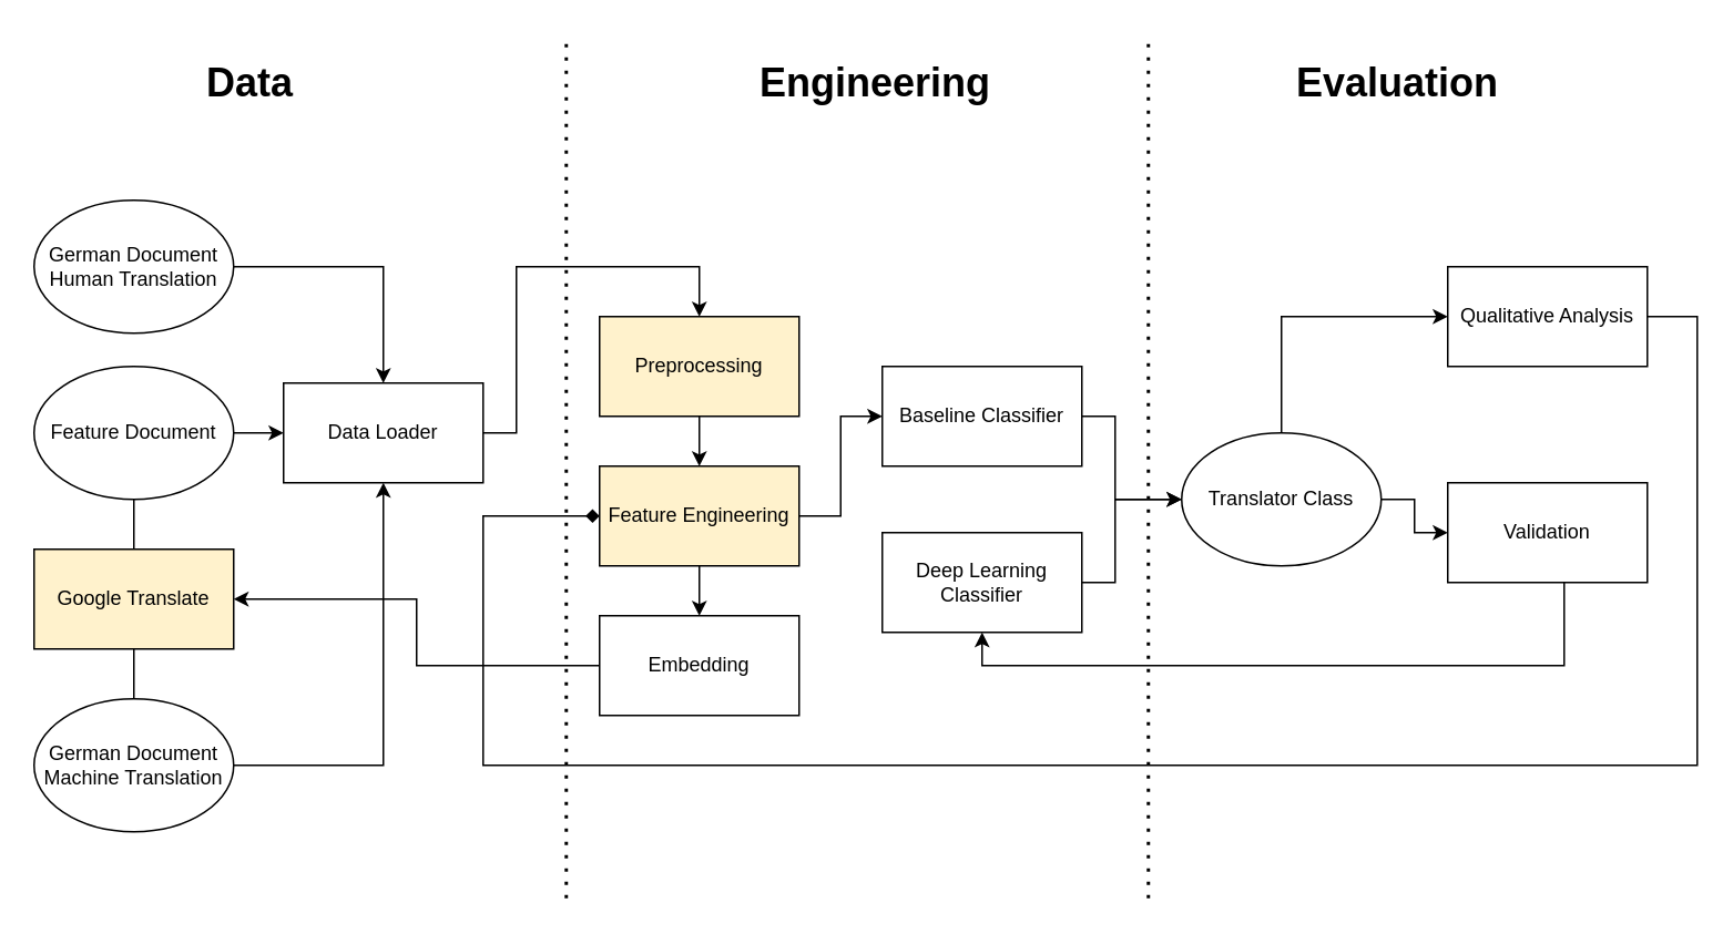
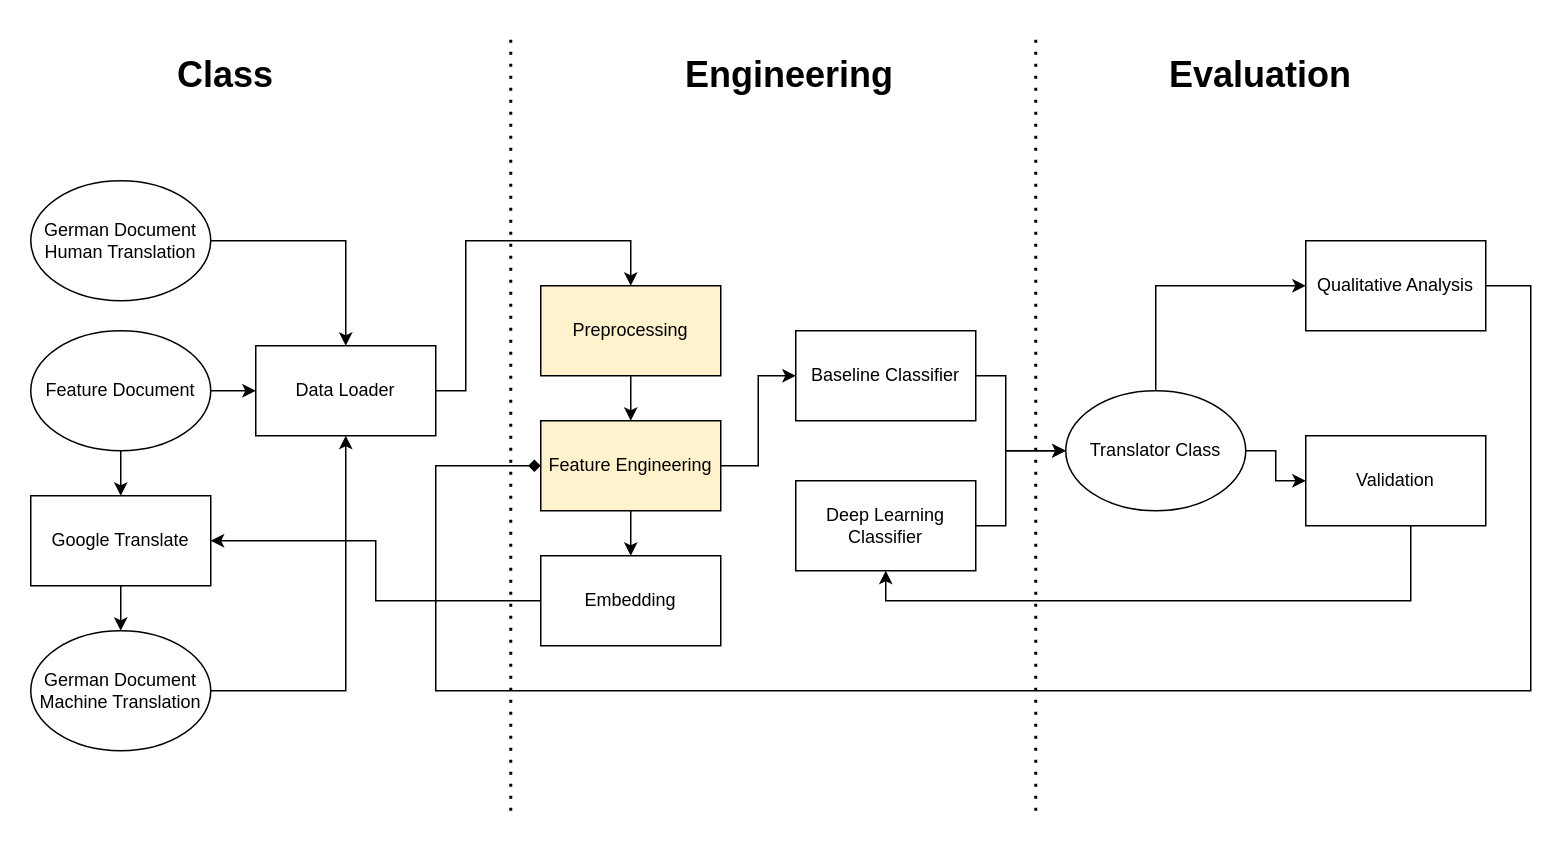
  <mxCell id="0" />
  <mxCell id="1" parent="0" />
  <mxCell id="2" value="" style="edgeStyle=orthogonalEdgeStyle;rounded=0;orthogonalLoop=1;jettySize=auto;html=1;endArrow=classic;endFill=1;" parent="1" source="3" target="15" edge="1"><mxGeometry relative="1" as="geometry"><Array as="points"><mxPoint x="310" y="260" /><mxPoint x="310" y="160" /><mxPoint x="420" y="160" /></Array></mxGeometry></mxCell>
  <mxCell id="3" value="Data Loader" style="rounded=0;whiteSpace=wrap;html=1;" parent="1" vertex="1"><mxGeometry x="170" y="230" width="120" height="60" as="geometry" /></mxCell>
  <mxCell id="4" style="edgeStyle=orthogonalEdgeStyle;rounded=0;orthogonalLoop=1;jettySize=auto;html=1;entryX=0;entryY=0.5;entryDx=0;entryDy=0;" edge="1" parent="1" source="5" target="18"><mxGeometry relative="1" as="geometry"><Array as="points"><mxPoint x="670" y="350" /><mxPoint x="670" y="300" /></Array></mxGeometry></mxCell>
  <mxCell id="5" value="Deep Learning Classifier" style="rounded=0;whiteSpace=wrap;html=1;" parent="1" vertex="1"><mxGeometry x="530" y="320" width="120" height="60" as="geometry" /></mxCell>
- <mxCell id="6" value="" style="edgeStyle=orthogonalEdgeStyle;rounded=0;orthogonalLoop=1;jettySize=auto;html=1;endArrow=none;" edge="1" parent="1" source="8" target="28"><mxGeometry relative="1" as="geometry" /></mxCell>
+ <mxCell id="6" value="" style="edgeStyle=orthogonalEdgeStyle;rounded=0;orthogonalLoop=1;jettySize=auto;html=1;" edge="1" parent="1" source="8" target="28"><mxGeometry relative="1" as="geometry" /></mxCell>
  <mxCell id="7" value="" style="edgeStyle=orthogonalEdgeStyle;rounded=0;orthogonalLoop=1;jettySize=auto;html=1;" edge="1" parent="1" source="8" target="3"><mxGeometry relative="1" as="geometry" /></mxCell>
  <mxCell id="8" value="Feature Document" style="ellipse;whiteSpace=wrap;html=1;" parent="1" vertex="1"><mxGeometry x="20" y="220" width="120" height="80" as="geometry" /></mxCell>
- <mxCell id="9" value="&lt;h1&gt;Data&lt;/h1&gt;" style="text;html=1;strokeColor=none;fillColor=none;align=center;verticalAlign=middle;whiteSpace=wrap;rounded=0;" parent="1" vertex="1"><mxGeometry x="120" y="40" width="60" height="20" as="geometry" /></mxCell>
+ <mxCell id="9" value="&lt;h1&gt;Class&lt;/h1&gt;" style="text;html=1;strokeColor=none;fillColor=none;align=center;verticalAlign=middle;whiteSpace=wrap;rounded=0;" parent="1" vertex="1"><mxGeometry x="120" y="40" width="60" height="20" as="geometry" /></mxCell>
  <mxCell id="10" value="" style="endArrow=none;dashed=1;html=1;dashPattern=1 3;strokeWidth=2;" parent="1" edge="1"><mxGeometry width="50" height="50" relative="1" as="geometry"><mxPoint x="340" y="540" as="sourcePoint" /><mxPoint x="340" y="20" as="targetPoint" /></mxGeometry></mxCell>
  <mxCell id="11" value="&lt;h1&gt;Engineering&lt;/h1&gt;" style="text;html=1;strokeColor=none;fillColor=none;align=center;verticalAlign=middle;whiteSpace=wrap;rounded=0;" parent="1" vertex="1"><mxGeometry x="446" y="40" width="160" height="20" as="geometry" /></mxCell>
  <mxCell id="12" value="" style="endArrow=none;dashed=1;html=1;dashPattern=1 3;strokeWidth=2;" parent="1" edge="1"><mxGeometry width="50" height="50" relative="1" as="geometry"><mxPoint x="690" y="540" as="sourcePoint" /><mxPoint x="690" y="20" as="targetPoint" /></mxGeometry></mxCell>
  <mxCell id="13" value="&lt;h1&gt;Evaluation&lt;/h1&gt;" style="text;html=1;strokeColor=none;fillColor=none;align=center;verticalAlign=middle;whiteSpace=wrap;rounded=0;" parent="1" vertex="1"><mxGeometry x="760" y="40" width="160" height="20" as="geometry" /></mxCell>
  <mxCell id="14" value="" style="edgeStyle=orthogonalEdgeStyle;rounded=0;orthogonalLoop=1;jettySize=auto;html=1;" edge="1" parent="1" source="15" target="31"><mxGeometry relative="1" as="geometry" /></mxCell>
  <mxCell id="15" value="Preprocessing" style="rounded=0;whiteSpace=wrap;html=1;fillColor=#fff2cc;" parent="1" vertex="1"><mxGeometry x="360" y="190" width="120" height="60" as="geometry" /></mxCell>
  <mxCell id="16" value="" style="edgeStyle=orthogonalEdgeStyle;rounded=0;orthogonalLoop=1;jettySize=auto;html=1;" edge="1" parent="1" source="18" target="20"><mxGeometry relative="1" as="geometry" /></mxCell>
  <mxCell id="17" style="edgeStyle=orthogonalEdgeStyle;rounded=0;orthogonalLoop=1;jettySize=auto;html=1;entryX=0;entryY=0.5;entryDx=0;entryDy=0;" edge="1" parent="1" source="18" target="22"><mxGeometry relative="1" as="geometry"><Array as="points"><mxPoint x="770" y="190" /></Array></mxGeometry></mxCell>
  <mxCell id="18" value="Translator Class" style="ellipse;whiteSpace=wrap;html=1;" parent="1" vertex="1"><mxGeometry x="710" y="260" width="120" height="80" as="geometry" /></mxCell>
  <mxCell id="19" style="edgeStyle=orthogonalEdgeStyle;rounded=0;orthogonalLoop=1;jettySize=auto;html=1;entryX=0.5;entryY=1;entryDx=0;entryDy=0;" edge="1" parent="1" source="20" target="5"><mxGeometry relative="1" as="geometry"><Array as="points"><mxPoint x="940" y="400" /><mxPoint x="590" y="400" /></Array></mxGeometry></mxCell>
  <mxCell id="20" value="Validation" style="rounded=0;whiteSpace=wrap;html=1;" parent="1" vertex="1"><mxGeometry x="870" y="290" width="120" height="60" as="geometry" /></mxCell>
  <mxCell id="21" style="edgeStyle=orthogonalEdgeStyle;rounded=0;orthogonalLoop=1;jettySize=auto;html=1;entryX=0;entryY=0.5;entryDx=0;entryDy=0;endArrow=diamond;" edge="1" parent="1" source="22" target="31"><mxGeometry relative="1" as="geometry"><Array as="points"><mxPoint x="1020" y="190" /><mxPoint x="1020" y="460" /><mxPoint x="290" y="460" /><mxPoint x="290" y="310" /></Array></mxGeometry></mxCell>
  <mxCell id="22" value="Qualitative Analysis" style="rounded=0;whiteSpace=wrap;html=1;" parent="1" vertex="1"><mxGeometry x="870" y="160" width="120" height="60" as="geometry" /></mxCell>
  <mxCell id="23" style="edgeStyle=orthogonalEdgeStyle;rounded=0;orthogonalLoop=1;jettySize=auto;html=1;" edge="1" parent="1" source="24" target="3"><mxGeometry relative="1" as="geometry" /></mxCell>
  <mxCell id="24" value="German Document&lt;br&gt;Human Translation" style="ellipse;whiteSpace=wrap;html=1;" vertex="1" parent="1"><mxGeometry x="20" y="120" width="120" height="80" as="geometry" /></mxCell>
  <mxCell id="25" style="edgeStyle=orthogonalEdgeStyle;rounded=0;orthogonalLoop=1;jettySize=auto;html=1;" edge="1" parent="1" source="26" target="3"><mxGeometry relative="1" as="geometry" /></mxCell>
  <mxCell id="26" value="German Document&lt;br&gt;Machine Translation" style="ellipse;whiteSpace=wrap;html=1;" vertex="1" parent="1"><mxGeometry x="20" y="420" width="120" height="80" as="geometry" /></mxCell>
- <mxCell id="27" value="" style="edgeStyle=orthogonalEdgeStyle;rounded=0;orthogonalLoop=1;jettySize=auto;html=1;endArrow=none;" edge="1" parent="1" source="28" target="26"><mxGeometry relative="1" as="geometry" /></mxCell>
- <mxCell id="28" value="Google Translate" style="rounded=0;whiteSpace=wrap;html=1;fillColor=#fff2cc;" vertex="1" parent="1"><mxGeometry x="20" y="330" width="120" height="60" as="geometry" /></mxCell>
+ <mxCell id="27" value="" style="edgeStyle=orthogonalEdgeStyle;rounded=0;orthogonalLoop=1;jettySize=auto;html=1;" edge="1" parent="1" source="28" target="26"><mxGeometry relative="1" as="geometry" /></mxCell>
+ <mxCell id="28" value="Google Translate" style="rounded=0;whiteSpace=wrap;html=1;" vertex="1" parent="1"><mxGeometry x="20" y="330" width="120" height="60" as="geometry" /></mxCell>
  <mxCell id="29" value="" style="edgeStyle=orthogonalEdgeStyle;rounded=0;orthogonalLoop=1;jettySize=auto;html=1;" edge="1" parent="1" source="31" target="33"><mxGeometry relative="1" as="geometry" /></mxCell>
  <mxCell id="30" style="edgeStyle=orthogonalEdgeStyle;rounded=0;orthogonalLoop=1;jettySize=auto;html=1;entryX=0;entryY=0.5;entryDx=0;entryDy=0;" edge="1" parent="1" source="31" target="35"><mxGeometry relative="1" as="geometry" /></mxCell>
  <mxCell id="31" value="Feature Engineering" style="rounded=0;whiteSpace=wrap;html=1;fillColor=#fff2cc;" vertex="1" parent="1"><mxGeometry x="360" y="280" width="120" height="60" as="geometry" /></mxCell>
  <mxCell id="32" style="edgeStyle=orthogonalEdgeStyle;rounded=0;orthogonalLoop=1;jettySize=auto;html=1;" edge="1" parent="1" source="33" target="28"><mxGeometry relative="1" as="geometry" /></mxCell>
  <mxCell id="33" value="Embedding" style="rounded=0;whiteSpace=wrap;html=1;" vertex="1" parent="1"><mxGeometry x="360" y="370" width="120" height="60" as="geometry" /></mxCell>
  <mxCell id="34" style="edgeStyle=orthogonalEdgeStyle;rounded=0;orthogonalLoop=1;jettySize=auto;html=1;entryX=0;entryY=0.5;entryDx=0;entryDy=0;" edge="1" parent="1" source="35" target="18"><mxGeometry relative="1" as="geometry"><Array as="points"><mxPoint x="670" y="250" /><mxPoint x="670" y="300" /></Array></mxGeometry></mxCell>
  <mxCell id="35" value="Baseline Classifier" style="rounded=0;whiteSpace=wrap;html=1;" vertex="1" parent="1"><mxGeometry x="530" y="220" width="120" height="60" as="geometry" /></mxCell>
